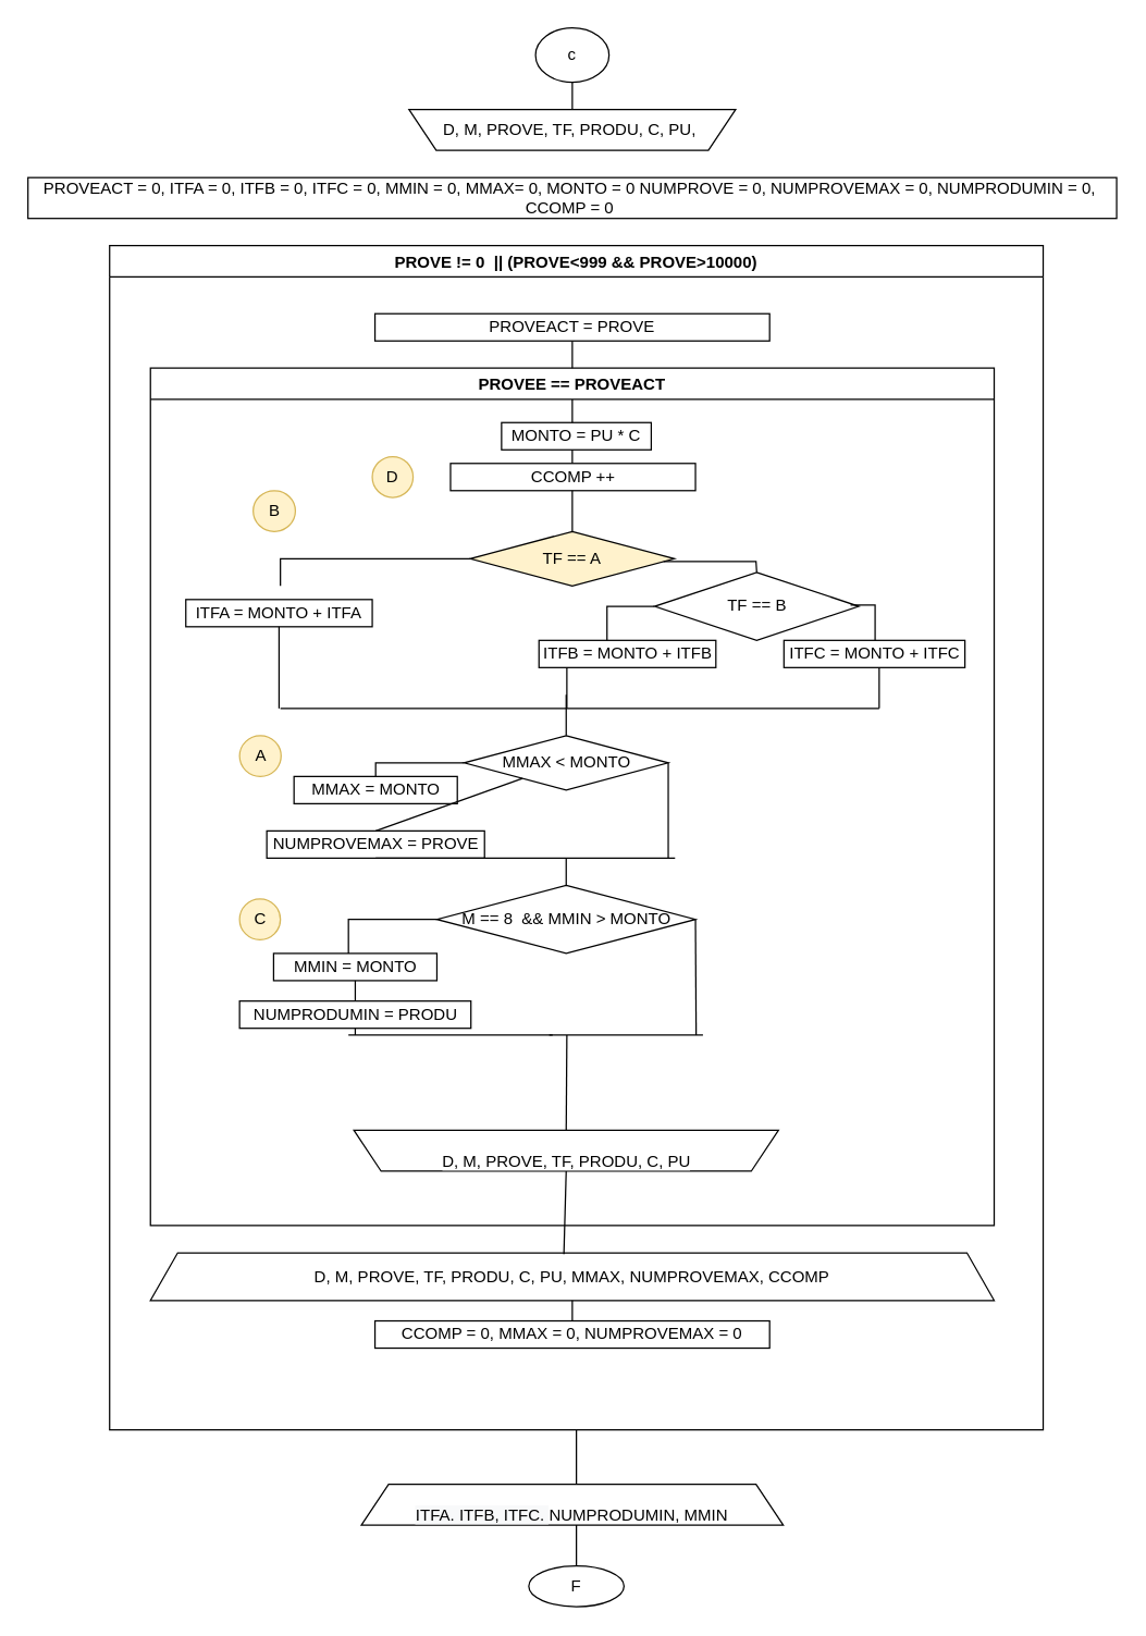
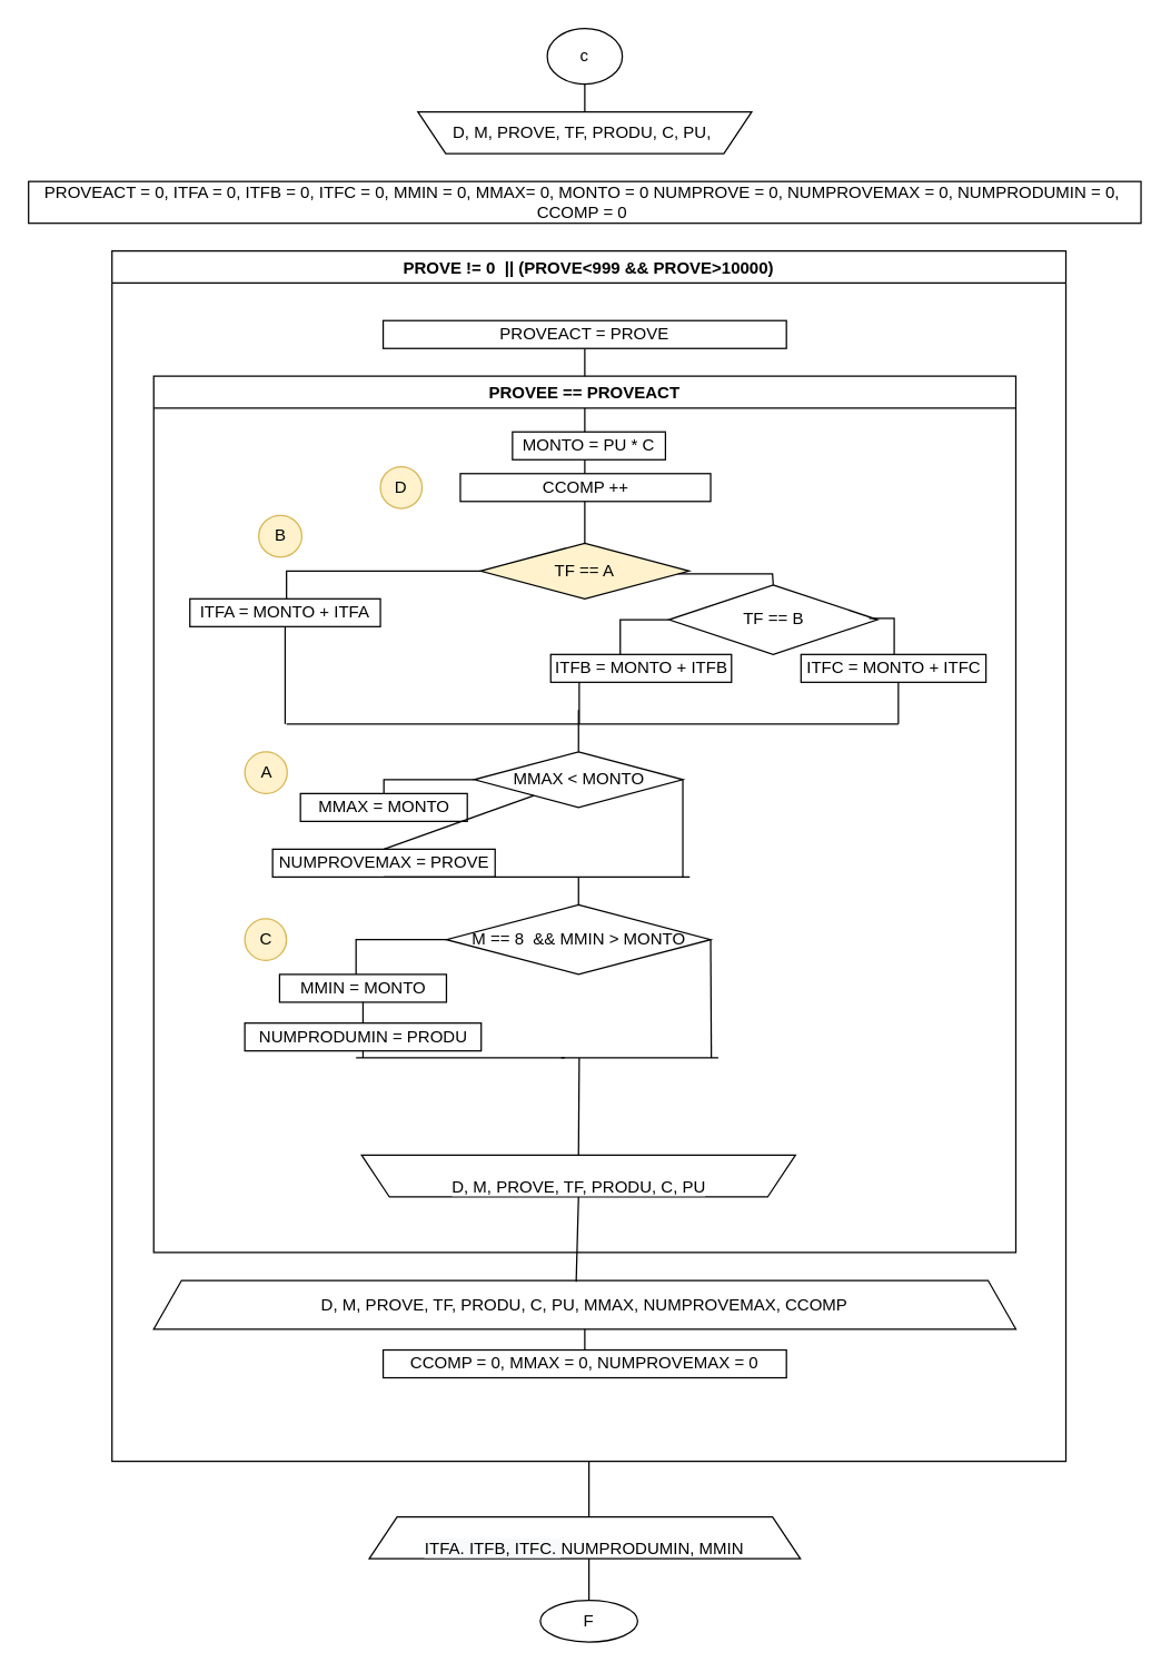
  <mxCell id="0" />
  <mxCell id="1" parent="0" />
  <mxCell id="2" value="c" style="ellipse;whiteSpace=wrap;html=1;" parent="1" vertex="1"><mxGeometry x="393" width="54" height="40" as="geometry" y="20" /></mxCell>
  <mxCell id="3" value="PROVE != 0  || (PROVE&lt;999 &amp;&amp; PROVE&gt;10000)" style="swimlane;" parent="1" vertex="1"><mxGeometry x="80" y="180" width="686" height="870" as="geometry" /></mxCell>
  <mxCell id="4" value="" style="endArrow=none;html=1;rounded=0;entryX=0.5;entryY=1;entryDx=0;entryDy=0;exitX=0.5;exitY=0;exitDx=0;exitDy=0;" edge="1" parent="3" source="8" target="5"><mxGeometry width="50" height="50" relative="1" as="geometry"><mxPoint x="316" y="120" as="sourcePoint" /><mxPoint x="366" y="70" as="targetPoint" /></mxGeometry></mxCell>
  <mxCell id="5" value="PROVEACT = PROVE" style="rounded=0;whiteSpace=wrap;html=1;" parent="3" vertex="1"><mxGeometry x="195" y="50" width="290" height="20" as="geometry" /></mxCell>
  <mxCell id="6" value="PROVEE == PROVEACT" style="swimlane;" parent="3" vertex="1"><mxGeometry x="30" y="90" width="620" height="630" as="geometry" /></mxCell>
  <mxCell id="7" value="&lt;br style=&quot;&quot;&gt;&lt;span style=&quot;background-color: rgb(255, 255, 255);&quot;&gt;D, M, PROVE, TF, PRODU, C, PU&lt;/span&gt;" style="shape=trapezoid;perimeter=trapezoidPerimeter;whiteSpace=wrap;html=1;fixedSize=1;flipV=1;" parent="6" vertex="1"><mxGeometry x="149.5" y="560" width="312" height="30" as="geometry" /></mxCell>
  <mxCell id="8" value="TF == A" style="rhombus;whiteSpace=wrap;html=1;fillColor=#fff2cc;" parent="6" vertex="1"><mxGeometry x="235" y="120" width="150" height="40" as="geometry" /></mxCell>
- <mxCell id="9" value="ITFA = MONTO + ITFA" style="rounded=0;whiteSpace=wrap;html=1;" parent="6" vertex="1"><mxGeometry x="26" y="170" width="137" height="20" as="geometry" /></mxCell>
+ <mxCell id="9" value="ITFA = MONTO + ITFA" style="rounded=0;whiteSpace=wrap;html=1;" parent="6" vertex="1"><mxGeometry x="26" y="160" width="137" height="20" as="geometry" /></mxCell>
  <mxCell id="10" value="" style="endArrow=none;html=1;rounded=0;exitX=0.5;exitY=1;exitDx=0;exitDy=0;" parent="6" source="9" edge="1"><mxGeometry width="50" height="50" relative="1" as="geometry"><mxPoint x="91.5" y="190" as="sourcePoint" /><mxPoint x="94.5" y="250" as="targetPoint" /></mxGeometry></mxCell>
  <mxCell id="11" value="" style="endArrow=none;html=1;rounded=0;" parent="6" edge="1"><mxGeometry width="50" height="50" relative="1" as="geometry"><mxPoint x="95.5" y="250" as="sourcePoint" /><mxPoint x="535.5" y="250" as="targetPoint" /></mxGeometry></mxCell>
  <mxCell id="12" value="" style="endArrow=none;html=1;rounded=0;entryX=0;entryY=0.5;entryDx=0;entryDy=0;startArrow=none;" parent="6" target="13" edge="1"><mxGeometry width="50" height="50" relative="1" as="geometry"><mxPoint x="335.5" y="200" as="sourcePoint" /><mxPoint x="280" y="220" as="targetPoint" /><Array as="points"><mxPoint x="335.5" y="175" /><mxPoint x="349.5" y="175" /></Array></mxGeometry></mxCell>
  <mxCell id="13" value="TF == B" style="rhombus;whiteSpace=wrap;html=1;" parent="6" vertex="1"><mxGeometry x="370.5" y="150" width="150" height="50" as="geometry" /></mxCell>
  <mxCell id="14" value="" style="endArrow=none;html=1;rounded=0;exitX=0.5;exitY=0;exitDx=0;exitDy=0;entryX=0.947;entryY=0.55;entryDx=0;entryDy=0;entryPerimeter=0;" parent="6" source="13" target="8" edge="1"><mxGeometry width="50" height="50" relative="1" as="geometry"><mxPoint x="299" y="210" as="sourcePoint" /><mxPoint x="349" y="160" as="targetPoint" /><Array as="points"><mxPoint x="445" y="142" /></Array></mxGeometry></mxCell>
  <mxCell id="15" value="ITFC = MONTO + ITFC" style="rounded=0;whiteSpace=wrap;html=1;" parent="6" vertex="1"><mxGeometry x="465.5" y="200" width="133" height="20" as="geometry" /></mxCell>
  <mxCell id="16" value="" style="endArrow=none;html=1;rounded=0;entryX=0.96;entryY=0.48;entryDx=0;entryDy=0;entryPerimeter=0;" parent="6" target="13" edge="1"><mxGeometry width="50" height="50" relative="1" as="geometry"><mxPoint x="532.5" y="200" as="sourcePoint" /><mxPoint x="300" y="120" as="targetPoint" /><Array as="points"><mxPoint x="532.5" y="174" /></Array></mxGeometry></mxCell>
  <mxCell id="17" value="" style="endArrow=none;html=1;rounded=0;" parent="6" edge="1"><mxGeometry width="50" height="50" relative="1" as="geometry"><mxPoint x="535.5" y="220" as="sourcePoint" /><mxPoint x="535.5" y="250" as="targetPoint" /></mxGeometry></mxCell>
  <mxCell id="18" value="" style="endArrow=none;html=1;rounded=0;entryX=0;entryY=0.5;entryDx=0;entryDy=0;" parent="6" target="8" edge="1"><mxGeometry width="50" height="50" relative="1" as="geometry"><mxPoint x="95.5" y="160" as="sourcePoint" /><mxPoint x="300" y="120" as="targetPoint" /><Array as="points"><mxPoint x="95.5" y="140" /></Array></mxGeometry></mxCell>
  <mxCell id="19" value="MONTO = PU * C" style="rounded=0;whiteSpace=wrap;html=1;" parent="6" vertex="1"><mxGeometry x="258" y="40" width="110" height="20" as="geometry" /></mxCell>
  <mxCell id="20" value="ITFB = MONTO + ITFB" style="rounded=0;whiteSpace=wrap;html=1;" parent="6" vertex="1"><mxGeometry x="285.5" y="200" width="130" height="20" as="geometry" /></mxCell>
  <mxCell id="21" value="MMAX &amp;lt; MONTO" style="rhombus;whiteSpace=wrap;html=1;" parent="6" vertex="1"><mxGeometry x="230.5" y="270" width="150" height="40" as="geometry" /></mxCell>
  <mxCell id="22" value="MMAX = MONTO" style="rounded=0;whiteSpace=wrap;html=1;" parent="6" vertex="1"><mxGeometry x="105.5" y="300" width="120" height="20" as="geometry" /></mxCell>
  <mxCell id="23" value="NUMPROVEMAX = PROVE" style="rounded=0;whiteSpace=wrap;html=1;" parent="6" vertex="1"><mxGeometry x="85.5" y="340" width="160" height="20" as="geometry" /></mxCell>
  <mxCell id="24" value="" style="endArrow=none;html=1;rounded=0;entryX=0;entryY=0.5;entryDx=0;entryDy=0;exitX=0.5;exitY=0;exitDx=0;exitDy=0;" parent="6" source="22" target="21" edge="1"><mxGeometry width="50" height="50" relative="1" as="geometry"><mxPoint x="295.5" y="350" as="sourcePoint" /><mxPoint x="345.5" y="300" as="targetPoint" /><Array as="points"><mxPoint x="165.5" y="290" /></Array></mxGeometry></mxCell>
  <mxCell id="25" value="" style="endArrow=none;html=1;rounded=0;exitX=0.5;exitY=0;exitDx=0;exitDy=0;" parent="6" source="23" target="21" edge="1"><mxGeometry width="50" height="50" relative="1" as="geometry"><mxPoint x="295.5" y="350" as="sourcePoint" /><mxPoint x="345.5" y="300" as="targetPoint" /></mxGeometry></mxCell>
  <mxCell id="26" value="A" style="ellipse;whiteSpace=wrap;html=1;fillColor=#fff2cc;strokeColor=#d6b656;" parent="6" vertex="1"><mxGeometry x="65.5" y="270" width="30.5" height="30" as="geometry" /></mxCell>
- <mxCell id="27" value="B" style="ellipse;whiteSpace=wrap;html=1;fillColor=#fff2cc;strokeColor=#d6b656;" parent="6" vertex="1"><mxGeometry x="75.5" y="90" width="31" height="30" as="geometry" /></mxCell>
+ <mxCell id="27" value="B" style="ellipse;whiteSpace=wrap;html=1;fillColor=#fff2cc;strokeColor=#d6b656;" parent="6" vertex="1"><mxGeometry x="75.5" y="100" width="31" height="30" as="geometry" /></mxCell>
  <mxCell id="28" value="M == 8&amp;nbsp; &amp;amp;&amp;amp; MMIN &amp;gt; MONTO" style="rhombus;whiteSpace=wrap;html=1;" parent="6" vertex="1"><mxGeometry x="210.5" y="380" width="190" height="50" as="geometry" /></mxCell>
  <mxCell id="29" value="MMIN = MONTO" style="rounded=0;whiteSpace=wrap;html=1;" parent="6" vertex="1"><mxGeometry x="90.5" y="430" width="120" height="20" as="geometry" /></mxCell>
  <mxCell id="30" value="NUMPRODUMIN = PRODU" style="rounded=0;whiteSpace=wrap;html=1;" parent="6" vertex="1"><mxGeometry x="65.5" y="465" width="170" height="20" as="geometry" /></mxCell>
  <mxCell id="31" value="" style="endArrow=none;html=1;rounded=0;entryX=0;entryY=0.5;entryDx=0;entryDy=0;" parent="6" target="28" edge="1"><mxGeometry width="50" height="50" relative="1" as="geometry"><mxPoint x="145.5" y="430" as="sourcePoint" /><mxPoint x="330.5" y="440" as="targetPoint" /><Array as="points"><mxPoint x="145.5" y="405" /></Array></mxGeometry></mxCell>
  <mxCell id="32" value="" style="endArrow=none;html=1;rounded=0;entryX=0.5;entryY=1;entryDx=0;entryDy=0;exitX=0.5;exitY=0;exitDx=0;exitDy=0;" parent="6" source="30" target="29" edge="1"><mxGeometry width="50" height="50" relative="1" as="geometry"><mxPoint x="280.5" y="490" as="sourcePoint" /><mxPoint x="330.5" y="440" as="targetPoint" /></mxGeometry></mxCell>
  <mxCell id="33" value="" style="endArrow=none;html=1;rounded=0;entryX=1;entryY=0.5;entryDx=0;entryDy=0;" parent="6" target="28" edge="1"><mxGeometry width="50" height="50" relative="1" as="geometry"><mxPoint x="401" y="490" as="sourcePoint" /><mxPoint x="330.5" y="440" as="targetPoint" /></mxGeometry></mxCell>
  <mxCell id="34" value="" style="endArrow=none;html=1;rounded=0;" parent="6" edge="1"><mxGeometry width="50" height="50" relative="1" as="geometry"><mxPoint x="293" y="490" as="sourcePoint" /><mxPoint x="406" y="490" as="targetPoint" /></mxGeometry></mxCell>
  <mxCell id="35" value="C" style="ellipse;whiteSpace=wrap;html=1;fillColor=#fff2cc;strokeColor=#d6b656;" parent="6" vertex="1"><mxGeometry x="65.5" y="390" width="30" height="30" as="geometry" /></mxCell>
  <mxCell id="36" value="CCOMP ++" style="rounded=0;whiteSpace=wrap;html=1;" parent="6" vertex="1"><mxGeometry x="220.5" y="70" width="180" height="20" as="geometry" /></mxCell>
  <mxCell id="37" value="D" style="ellipse;whiteSpace=wrap;html=1;fillColor=#fff2cc;strokeColor=#d6b656;" parent="6" vertex="1"><mxGeometry x="163" y="65" width="30" height="30" as="geometry" /></mxCell>
  <mxCell id="38" value="D, M, PROVE, TF, PRODU, C, PU, MMAX, NUMPROVEMAX, CCOMP" style="shape=trapezoid;perimeter=trapezoidPerimeter;whiteSpace=wrap;html=1;fixedSize=1;" parent="3" vertex="1"><mxGeometry x="30" y="740" width="620" height="35" as="geometry" /></mxCell>
  <mxCell id="39" value="" style="endArrow=none;html=1;rounded=0;entryX=0.5;entryY=1;entryDx=0;entryDy=0;exitX=0.49;exitY=0.029;exitDx=0;exitDy=0;exitPerimeter=0;" parent="3" source="38" target="7" edge="1"><mxGeometry width="50" height="50" relative="1" as="geometry"><mxPoint x="336" y="790" as="sourcePoint" /><mxPoint x="209" y="650" as="targetPoint" /></mxGeometry></mxCell>
  <mxCell id="40" value="CCOMP = 0, MMAX = 0, NUMPROVEMAX = 0" style="rounded=0;whiteSpace=wrap;html=1;" parent="3" vertex="1"><mxGeometry x="195" y="790" width="290" height="20" as="geometry" /></mxCell>
  <mxCell id="41" value="" style="endArrow=none;html=1;rounded=0;entryX=0.5;entryY=1;entryDx=0;entryDy=0;startArrow=none;" parent="3" source="40" target="38" edge="1"><mxGeometry width="50" height="50" relative="1" as="geometry"><mxPoint x="339" y="870" as="sourcePoint" /><mxPoint x="339" y="830" as="targetPoint" /></mxGeometry></mxCell>
  <mxCell id="42" value="F" style="ellipse;whiteSpace=wrap;html=1;" parent="1" vertex="1"><mxGeometry x="388" y="1150" width="70" height="30" as="geometry" /></mxCell>
  <mxCell id="43" value="&lt;span style=&quot;&quot;&gt;D, M, PROVE, TF, PRODU, C, PU,&amp;nbsp;&lt;/span&gt;" style="shape=trapezoid;perimeter=trapezoidPerimeter;whiteSpace=wrap;html=1;fixedSize=1;direction=west;" parent="1" vertex="1"><mxGeometry x="300" y="80" width="240" height="30" as="geometry" /></mxCell>
  <mxCell id="44" value="" style="endArrow=none;html=1;rounded=0;exitX=0.5;exitY=1;exitDx=0;exitDy=0;entryX=0.5;entryY=0;entryDx=0;entryDy=0;startArrow=none;" parent="1" source="3" target="42" edge="1"><mxGeometry width="50" height="50" relative="1" as="geometry"><mxPoint x="417" y="1130" as="sourcePoint" /><mxPoint x="446" y="720" as="targetPoint" /></mxGeometry></mxCell>
  <mxCell id="45" value="" style="endArrow=none;html=1;rounded=0;exitX=0.5;exitY=1;exitDx=0;exitDy=0;entryX=0.5;entryY=1;entryDx=0;entryDy=0;" parent="1" source="43" target="2" edge="1"><mxGeometry width="50" height="50" relative="1" as="geometry"><mxPoint x="156" y="330" as="sourcePoint" /><mxPoint x="416" y="60" as="targetPoint" /></mxGeometry></mxCell>
  <mxCell id="46" value="" style="endArrow=none;html=1;rounded=0;" parent="1" edge="1"><mxGeometry width="50" height="50" relative="1" as="geometry"><mxPoint x="416" y="520" as="sourcePoint" /><mxPoint x="416" y="490" as="targetPoint" /><Array as="points"><mxPoint x="416" y="500" /></Array></mxGeometry></mxCell>
  <mxCell id="47" value="" style="endArrow=none;html=1;rounded=0;entryX=1;entryY=0.5;entryDx=0;entryDy=0;" parent="1" target="21" edge="1"><mxGeometry width="50" height="50" relative="1" as="geometry"><mxPoint x="490.5" y="630" as="sourcePoint" /><mxPoint x="455.5" y="560" as="targetPoint" /></mxGeometry></mxCell>
  <mxCell id="48" value="" style="endArrow=none;html=1;rounded=0;" parent="1" edge="1"><mxGeometry width="50" height="50" relative="1" as="geometry"><mxPoint x="275.5" y="630" as="sourcePoint" /><mxPoint x="495.5" y="630" as="targetPoint" /></mxGeometry></mxCell>
  <mxCell id="49" value="" style="endArrow=none;html=1;rounded=0;exitX=0.5;exitY=1;exitDx=0;exitDy=0;" parent="1" source="23" edge="1"><mxGeometry width="50" height="50" relative="1" as="geometry"><mxPoint x="405.5" y="610" as="sourcePoint" /><mxPoint x="275.5" y="630" as="targetPoint" /></mxGeometry></mxCell>
  <mxCell id="50" value="" style="endArrow=none;html=1;rounded=0;exitX=0.5;exitY=0;exitDx=0;exitDy=0;" parent="1" source="21" edge="1"><mxGeometry width="50" height="50" relative="1" as="geometry"><mxPoint x="235.5" y="730" as="sourcePoint" /><mxPoint x="415.5" y="510" as="targetPoint" /></mxGeometry></mxCell>
  <mxCell id="51" value="" style="endArrow=none;html=1;rounded=0;exitX=0.5;exitY=0;exitDx=0;exitDy=0;" parent="1" source="28" edge="1"><mxGeometry width="50" height="50" relative="1" as="geometry"><mxPoint x="235.5" y="730" as="sourcePoint" /><mxPoint x="415.5" y="630" as="targetPoint" /></mxGeometry></mxCell>
  <mxCell id="52" value="" style="endArrow=none;html=1;rounded=0;" parent="1" edge="1"><mxGeometry width="50" height="50" relative="1" as="geometry"><mxPoint x="255.5" y="760" as="sourcePoint" /><mxPoint x="405.5" y="760" as="targetPoint" /></mxGeometry></mxCell>
  <mxCell id="53" value="" style="endArrow=none;html=1;rounded=0;entryX=0.5;entryY=1;entryDx=0;entryDy=0;" parent="1" target="30" edge="1"><mxGeometry width="50" height="50" relative="1" as="geometry"><mxPoint x="260.5" y="760" as="sourcePoint" /><mxPoint x="285.5" y="580" as="targetPoint" /></mxGeometry></mxCell>
  <mxCell id="54" value="&lt;br&gt;&lt;span style=&quot;color: rgb(0, 0, 0); font-family: Helvetica; font-size: 12px; font-style: normal; font-variant-ligatures: normal; font-variant-caps: normal; font-weight: 400; letter-spacing: normal; orphans: 2; text-align: center; text-indent: 0px; text-transform: none; widows: 2; word-spacing: 0px; -webkit-text-stroke-width: 0px; background-color: rgb(248, 249, 250); text-decoration-thickness: initial; text-decoration-style: initial; text-decoration-color: initial; float: none; display: inline !important;&quot;&gt;ITFA. ITFB, ITFC.&amp;nbsp;&lt;/span&gt;NUMPRODUMIN, MMIN" style="shape=trapezoid;perimeter=trapezoidPerimeter;whiteSpace=wrap;html=1;fixedSize=1;" parent="1" vertex="1"><mxGeometry x="265" y="1090" width="310" height="30" as="geometry" /></mxCell>
  <mxCell id="55" value="&lt;span style=&quot;&quot;&gt;PROVEACT = 0, ITFA = 0, ITFB = 0, ITFC = 0, MMIN = 0, MMAX= 0, MONTO = 0 NUMPROVE = 0, NUMPROVEMAX = 0, NUMPRODUMIN = 0,&amp;nbsp; CCOMP = 0&amp;nbsp;&lt;/span&gt;" style="rounded=0;whiteSpace=wrap;html=1;" parent="1" vertex="1"><mxGeometry x="20" y="130" width="800" height="30" as="geometry" /></mxCell>
  <mxCell id="56" value="" style="endArrow=none;html=1;rounded=0;exitX=0.5;exitY=0;exitDx=0;exitDy=0;" parent="1" source="7" edge="1"><mxGeometry width="50" height="50" relative="1" as="geometry"><mxPoint x="235.5" y="730" as="sourcePoint" /><mxPoint x="416" y="760" as="targetPoint" /></mxGeometry></mxCell>
